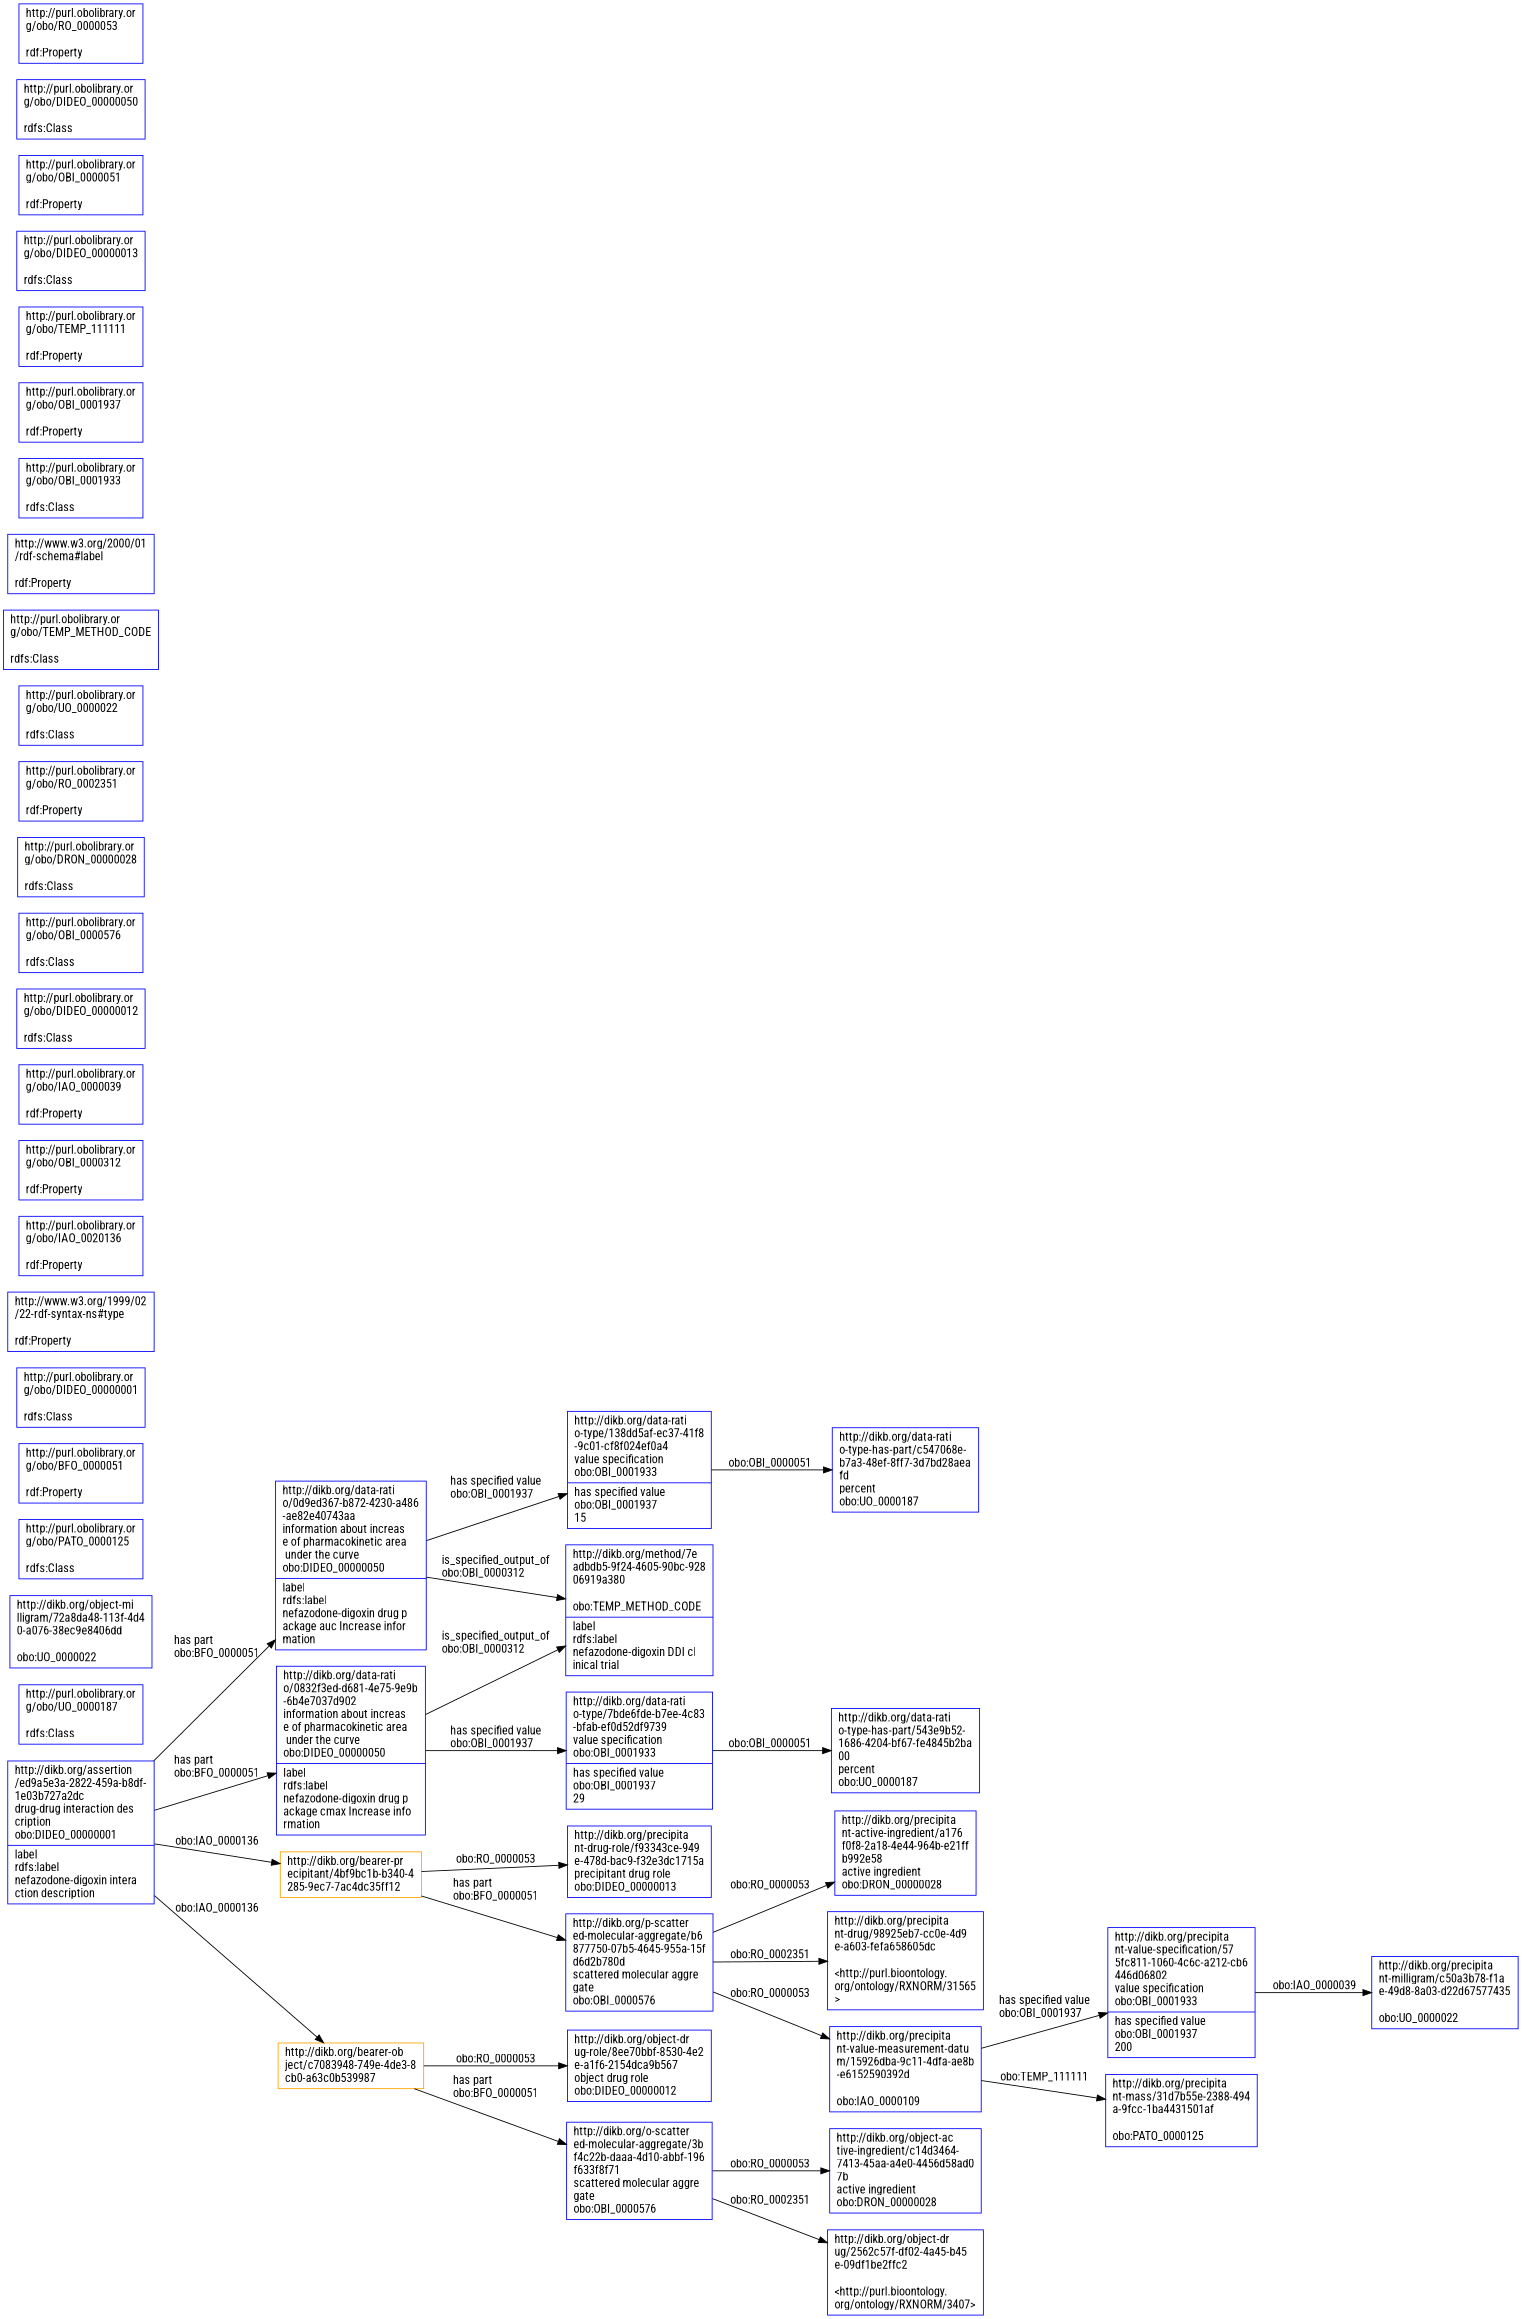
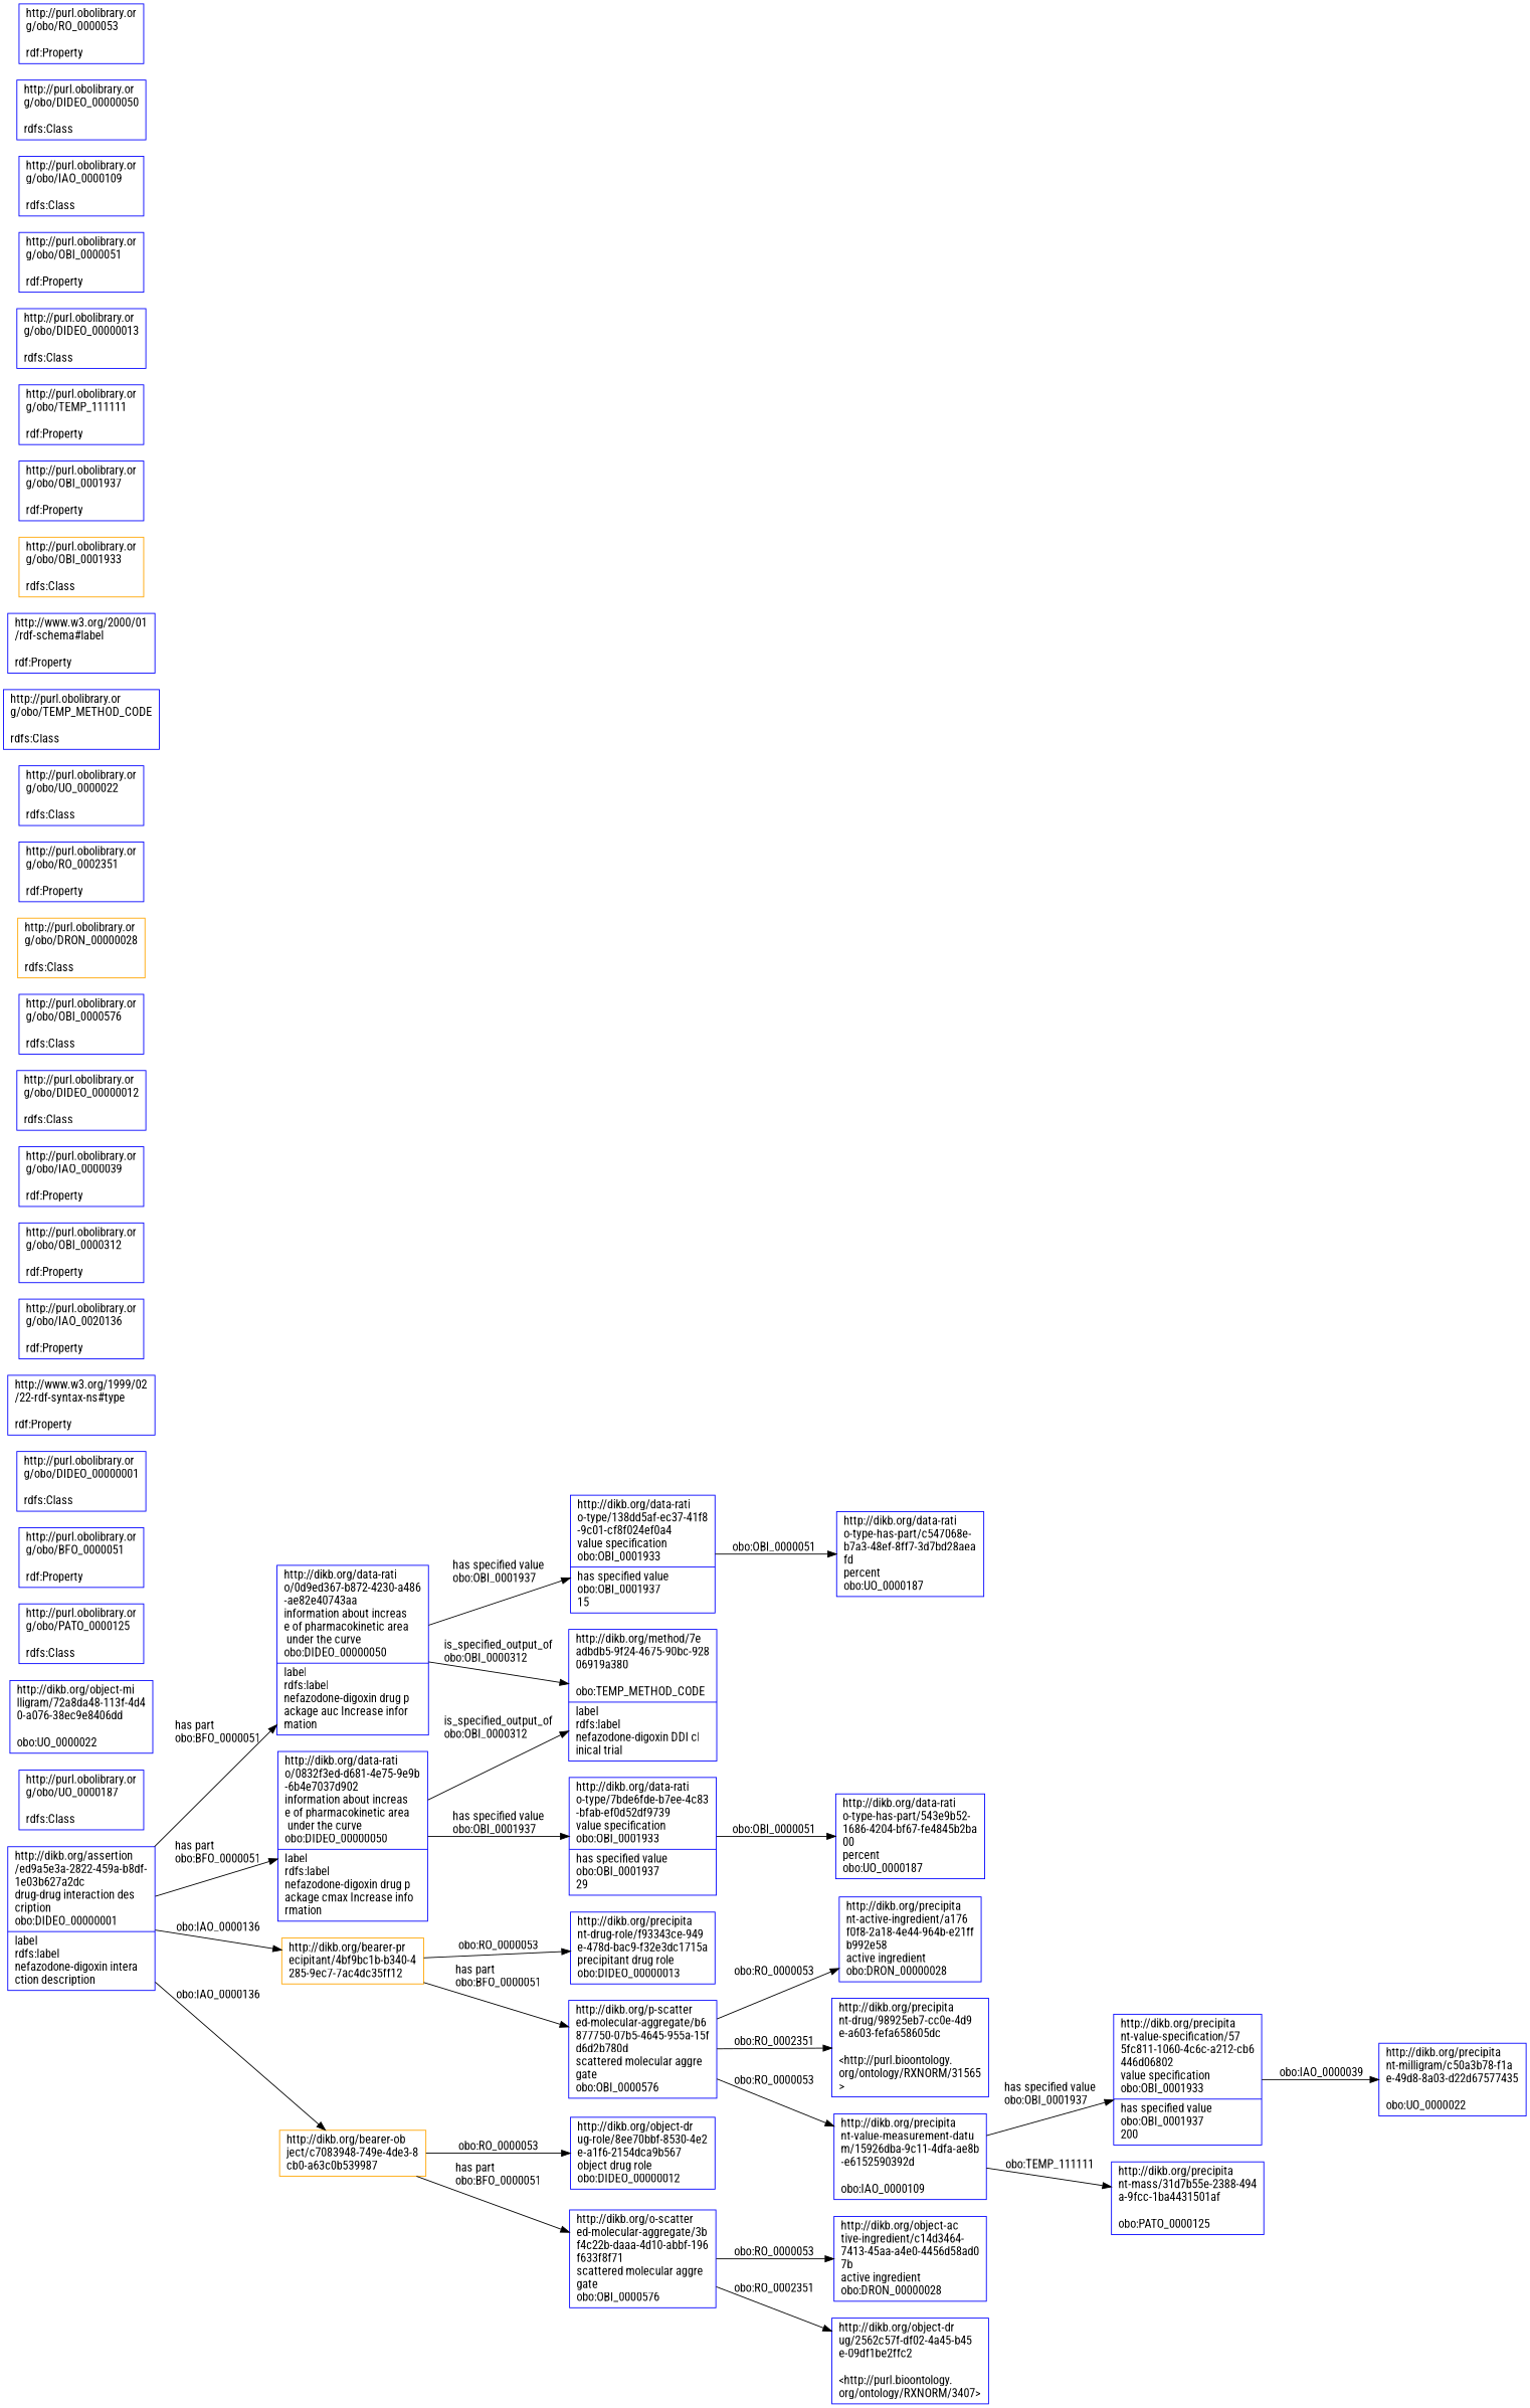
  digraph {
    fontname="Roboto Condensed"
    rankdir=LR
    node [color=blue fontname="Roboto Condensed" shape=record]
    edge [fontname="Roboto Condensed"]
    n1 [label="http://dikb.org/data-rati\lo-type/138dd5af-ec37-41f8\l-9c01-cf8f024ef0a4\lvalue specification\lobo:OBI_0001933\l|has specified value\lobo:OBI_0001937\l15\l"]
    n2 [label="http://dikb.org/data-rati\lo-type-has-part/c547068e-\lb7a3-48ef-8ff7-3d7bd28aea\lfd\lpercent\lobo:UO_0000187\l"]
    n3 [label="http://purl.obolibrary.or\lg/obo/UO_0000187\l\lrdfs:Class\l"]
    n4 [label="http://dikb.org/object-ac\ltive-ingredient/c14d3464-\l7413-45aa-a4e0-4456d58ad0\l7b\lactive ingredient\lobo:DRON_00000028\l"]
    n5 [label="http://dikb.org/object-mi\llligram/72a8da48-113f-4d4\l0-a076-38ec9e8406dd\l\lobo:UO_0000022\l"]
    n6 [label="http://dikb.org/object-dr\lug-role/8ee70bbf-8530-4e2\le-a1f6-2154dca9b567\lobject drug role\lobo:DIDEO_00000012\l"]
    n7 [label="http://dikb.org/precipita\lnt-active-ingredient/a176\lf0f8-2a18-4e44-964b-e21ff\lb992e58\lactive ingredient\lobo:DRON_00000028\l"]
    n8 [label="http://purl.obolibrary.or\lg/obo/PATO_0000125\l\lrdfs:Class\l"]
    n9 [label="http://dikb.org/precipita\lnt-drug-role/f93343ce-949\le-478d-bac9-f32e3dc1715a\lprecipitant drug role\lobo:DIDEO_00000013\l"]
    n10 [label="http://purl.obolibrary.or\lg/obo/BFO_0000051\l\lrdf:Property\l"]
-   n11 [label="http://dikb.org/assertion\l/ed9a5e3a-2822-459a-b8df-\l1e03b727a2dc\ldrug-drug interaction des\lcription\lobo:DIDEO_00000001\l|label\lrdfs:label\lnefazodone-digoxin intera\lction description\l"]
+   n11 [label="http://dikb.org/assertion\l/ed9a5e3a-2822-459a-b8df-\l1e03b627a2dc\ldrug-drug interaction des\lcription\lobo:DIDEO_00000001\l|label\lrdfs:label\lnefazodone-digoxin intera\lction description\l"]
    n12 [label="http://dikb.org/data-rati\lo/0d9ed367-b872-4230-a486\l-ae82e40743aa\linformation about increas\le of pharmacokinetic area\l under the curve\lobo:DIDEO_00000050\l|label\lrdfs:label\lnefazodone-digoxin drug p\lackage auc Increase infor\lmation\l"]
    n13 [label="http://dikb.org/data-rati\lo/0832f3ed-d681-4e75-9e9b\l-6b4e7037d902\linformation about increas\le of pharmacokinetic area\l under the curve\lobo:DIDEO_00000050\l|label\lrdfs:label\lnefazodone-digoxin drug p\lackage cmax Increase info\lrmation\l"]
    n14 [color=orange label="http://dikb.org/bearer-pr\lecipitant/4bf9bc1b-b340-4\l285-9ec7-7ac4dc35ff12\l"]
    n15 [color=orange label="http://dikb.org/bearer-ob\lject/c7083948-749e-4de3-8\lcb0-a63c0b539987\l"]
-   n16 [label="http://dikb.org/method/7e\ladbdb5-9f24-4605-90bc-928\l06919a380\l\lobo:TEMP_METHOD_CODE\l|label\lrdfs:label\lnefazodone-digoxin DDI cl\linical trial\l"]
+   n16 [label="http://dikb.org/method/7e\ladbdb5-9f24-4675-90bc-928\l06919a380\l\lobo:TEMP_METHOD_CODE\l|label\lrdfs:label\lnefazodone-digoxin DDI cl\linical trial\l"]
    n17 [label="http://dikb.org/data-rati\lo-type/7bde6fde-b7ee-4c83\l-bfab-ef0d52df9739\lvalue specification\lobo:OBI_0001933\l|has specified value\lobo:OBI_0001937\l29\l"]
    n18 [label="http://dikb.org/p-scatter\led-molecular-aggregate/b6\l877750-07b5-4645-955a-15f\ld6d2b780d\lscattered molecular aggre\lgate\lobo:OBI_0000576\l"]
    n19 [label="http://dikb.org/o-scatter\led-molecular-aggregate/3b\lf4c22b-daaa-4d10-abbf-196\lf633f8f71\lscattered molecular aggre\lgate\lobo:OBI_0000576\l"]
    n20 [label="http://dikb.org/data-rati\lo-type-has-part/543e9b52-\l1686-4204-bf67-fe4845b2ba\l00\lpercent\lobo:UO_0000187\l"]
    n21 [label="http://dikb.org/precipita\lnt-drug/98925eb7-cc0e-4d9\le-a603-fefa658605dc\l\l\<http://purl.bioontology.\lorg/ontology/RXNORM/31565\l\>\l"]
    n22 [label="http://dikb.org/precipita\lnt-value-measurement-datu\lm/15926dba-9c11-4dfa-ae8b\l-e6152590392d\l\lobo:IAO_0000109\l"]
    n23 [label="http://dikb.org/object-dr\lug/2562c57f-df02-4a45-b45\le-09df1be2ffc2\l\l\<http://purl.bioontology.\lorg/ontology/RXNORM/3407\>\l"]
    n24 [label="http://purl.obolibrary.or\lg/obo/DIDEO_00000001\l\lrdfs:Class\l"]
    n25 [label="http://www.w3.org/1999/02\l/22-rdf-syntax-ns#type\l\lrdf:Property\l"]
    n26 [label="http://dikb.org/precipita\lnt-value-specification/57\l5fc811-1060-4c6c-a212-cb6\l446d06802\lvalue specification\lobo:OBI_0001933\l|has specified value\lobo:OBI_0001937\l200\l"]
    n27 [label="http://dikb.org/precipita\lnt-milligram/c50a3b78-f1a\le-49d8-8a03-d22d67577435\l\lobo:UO_0000022\l"]
    n28 [label="http://purl.obolibrary.or\lg/obo/IAO_0020136\l\lrdf:Property\l"]
    n29 [label="http://purl.obolibrary.or\lg/obo/OBI_0000312\l\lrdf:Property\l"]
    n30 [label="http://purl.obolibrary.or\lg/obo/IAO_0000039\l\lrdf:Property\l"]
    n31 [label="http://purl.obolibrary.or\lg/obo/DIDEO_00000012\l\lrdfs:Class\l"]
    n32 [label="http://dikb.org/precipita\lnt-mass/31d7b55e-2388-494\la-9fcc-1ba4431501af\l\lobo:PATO_0000125\l"]
    n33 [label="http://purl.obolibrary.or\lg/obo/OBI_0000576\l\lrdfs:Class\l"]
-   n34 [label="http://purl.obolibrary.or\lg/obo/DRON_00000028\l\lrdfs:Class\l"]
+   n34 [color=orange label="http://purl.obolibrary.or\lg/obo/DRON_00000028\l\lrdfs:Class\l"]
    n35 [label="http://purl.obolibrary.or\lg/obo/RO_0002351\l\lrdf:Property\l"]
    n36 [label="http://purl.obolibrary.or\lg/obo/UO_0000022\l\lrdfs:Class\l"]
    n37 [label="http://purl.obolibrary.or\lg/obo/TEMP_METHOD_CODE\l\lrdfs:Class\l"]
    n38 [label="http://www.w3.org/2000/01\l/rdf-schema#label\l\lrdf:Property\l"]
-   n39 [label="http://purl.obolibrary.or\lg/obo/OBI_0001933\l\lrdfs:Class\l"]
+   n39 [color=orange label="http://purl.obolibrary.or\lg/obo/OBI_0001933\l\lrdfs:Class\l"]
    n40 [label="http://purl.obolibrary.or\lg/obo/OBI_0001937\l\lrdf:Property\l"]
    n41 [label="http://purl.obolibrary.or\lg/obo/TEMP_111111\l\lrdf:Property\l"]
    n42 [label="http://purl.obolibrary.or\lg/obo/DIDEO_00000013\l\lrdfs:Class\l"]
    n43 [label="http://purl.obolibrary.or\lg/obo/OBI_0000051\l\lrdf:Property\l"]
+   n44 [label="http://purl.obolibrary.or\lg/obo/IAO_0000109\l\lrdfs:Class\l"]
    n45 [label="http://purl.obolibrary.or\lg/obo/DIDEO_00000050\l\lrdfs:Class\l"]
    n46 [label="http://purl.obolibrary.or\lg/obo/RO_0000053\l\lrdf:Property\l"]
    n1 -> n2 [label="\lobo:OBI_0000051\l"]
    n11 -> n12 [label="has part\lobo:BFO_0000051\l"]
    n11 -> n13 [label="has part\lobo:BFO_0000051\l"]
    n11 -> n14 [label="\lobo:IAO_0000136\l"]
    n11 -> n15 [label="\lobo:IAO_0000136\l"]
    n12 -> n1 [label="has specified value\lobo:OBI_0001937\l"]
    n12 -> n16 [label="is_specified_output_of\lobo:OBI_0000312\l"]
    n13 -> n16 [label="is_specified_output_of\lobo:OBI_0000312\l"]
    n13 -> n17 [label="has specified value\lobo:OBI_0001937\l"]
    n14 -> n9 [label="\lobo:RO_0000053\l"]
    n14 -> n18 [label="has part\lobo:BFO_0000051\l"]
    n15 -> n6 [label="\lobo:RO_0000053\l"]
    n15 -> n19 [label="has part\lobo:BFO_0000051\l"]
    n17 -> n20 [label="\lobo:OBI_0000051\l"]
    n18 -> n7 [label="\lobo:RO_0000053\l"]
    n18 -> n21 [label="\lobo:RO_0002351\l"]
    n18 -> n22 [label="\lobo:RO_0000053\l"]
    n19 -> n4 [label="\lobo:RO_0000053\l"]
    n19 -> n23 [label="\lobo:RO_0002351\l"]
    n22 -> n26 [label="has specified value\lobo:OBI_0001937\l"]
    n22 -> n32 [label="\lobo:TEMP_111111\l"]
    n26 -> n27 [label="\lobo:IAO_0000039\l"]
  }
